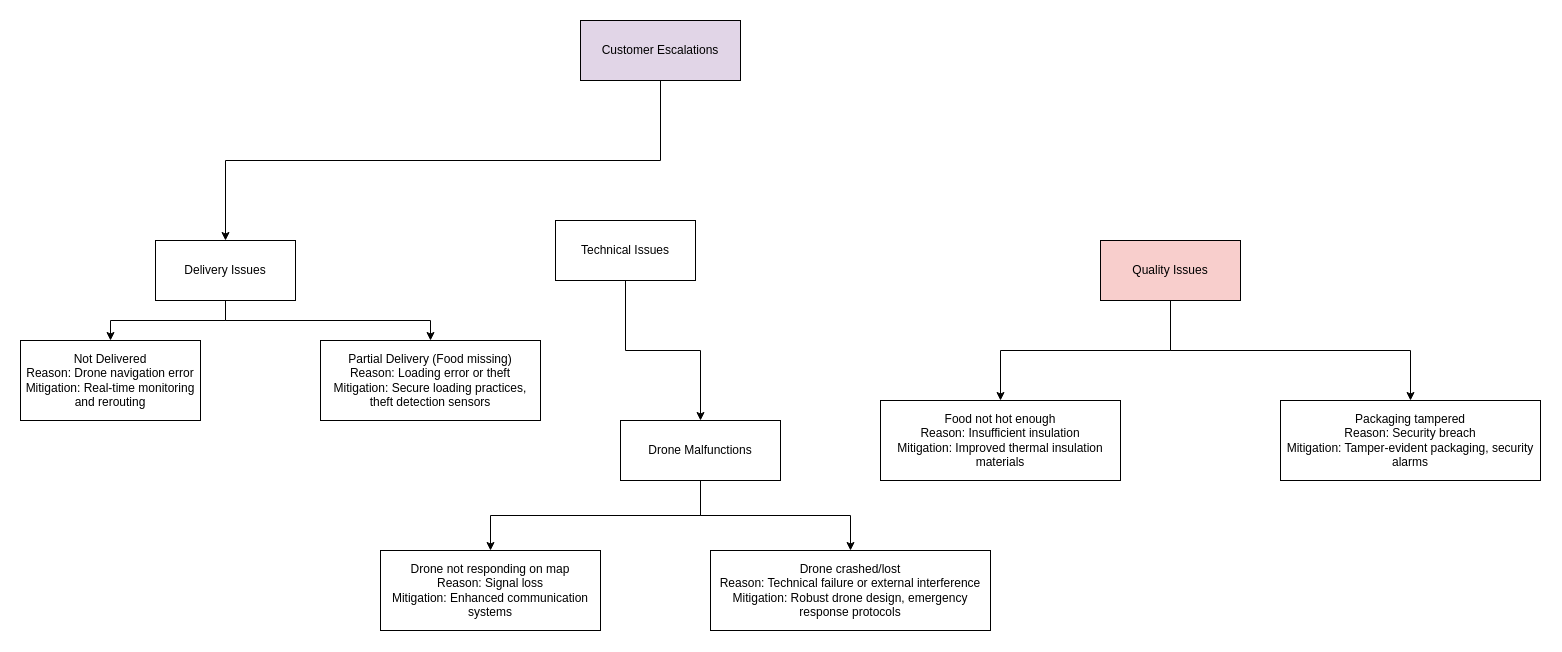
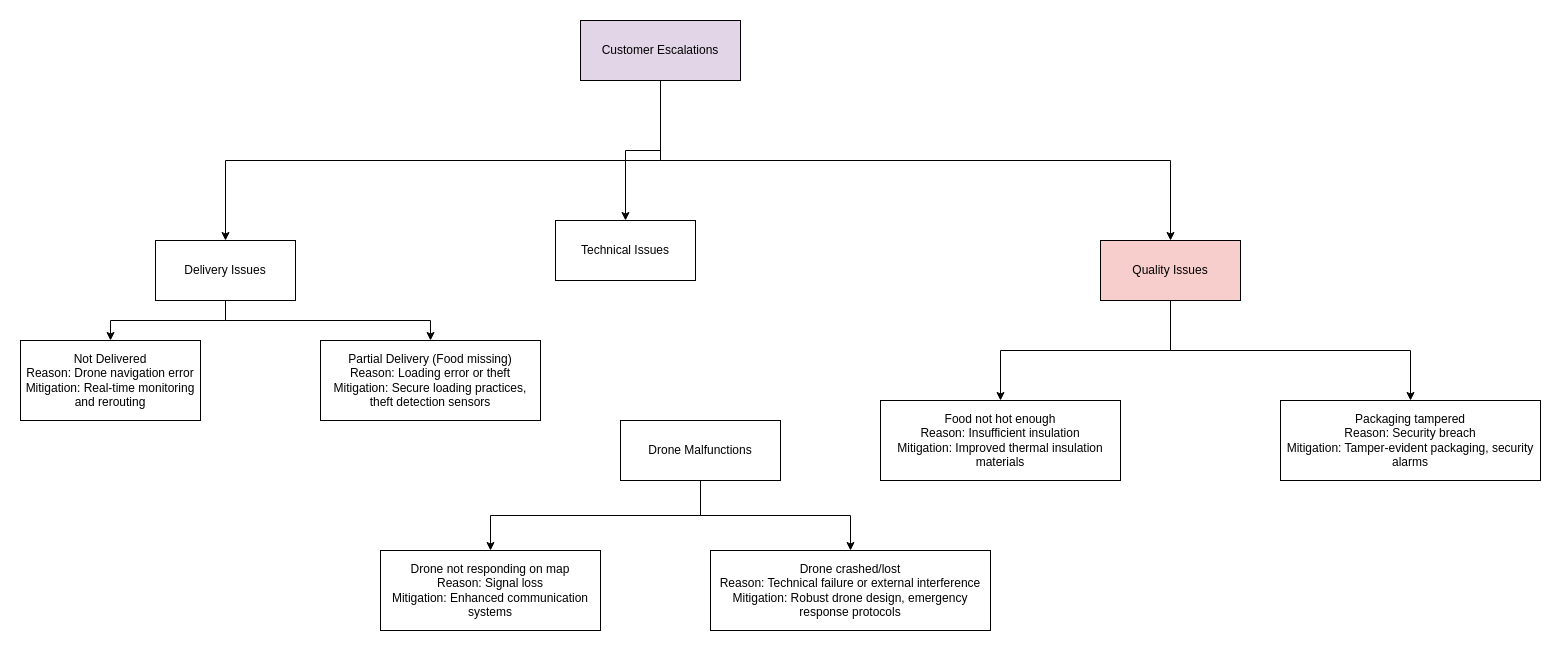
  <mxCell id="0" />
  <mxCell id="1" parent="0" />
  <mxCell id="2" style="edgeStyle=orthogonalEdgeStyle;rounded=0;orthogonalLoop=1;jettySize=auto;html=1;exitX=0.5;exitY=1;exitDx=0;exitDy=0;" edge="1" parent="1" source="5" target="14"><mxGeometry relative="1" as="geometry" /></mxCell>
+ <mxCell id="3" style="edgeStyle=orthogonalEdgeStyle;rounded=0;orthogonalLoop=1;jettySize=auto;html=1;exitX=0.5;exitY=1;exitDx=0;exitDy=0;" edge="1" parent="1" source="5" target="11"><mxGeometry relative="1" as="geometry" /></mxCell>
+ <mxCell id="4" style="edgeStyle=orthogonalEdgeStyle;rounded=0;orthogonalLoop=1;jettySize=auto;html=1;exitX=0.5;exitY=1;exitDx=0;exitDy=0;" edge="1" parent="1" source="5" target="9"><mxGeometry relative="1" as="geometry" /></mxCell>
  <mxCell id="5" value="Customer Escalations" style="rounded=0;whiteSpace=wrap;html=1;align=center;fillColor=#e1d5e7;" vertex="1" parent="1"><mxGeometry x="580" y="20" width="160" height="60" as="geometry" /></mxCell>
  <mxCell id="6" value="Drone not responding on map&#10;Reason: Signal loss&#10;Mitigation: Enhanced communication systems" style="rounded=0;whiteSpace=wrap;html=1;" vertex="1" parent="1"><mxGeometry x="380" y="550" width="220" height="80" as="geometry" /></mxCell>
  <mxCell id="7" style="edgeStyle=orthogonalEdgeStyle;rounded=0;orthogonalLoop=1;jettySize=auto;html=1;entryX=0.5;entryY=0;entryDx=0;entryDy=0;" edge="1" parent="1" source="9" target="21"><mxGeometry relative="1" as="geometry" /></mxCell>
  <mxCell id="8" style="edgeStyle=orthogonalEdgeStyle;rounded=0;orthogonalLoop=1;jettySize=auto;html=1;exitX=0.5;exitY=1;exitDx=0;exitDy=0;entryX=0.5;entryY=0;entryDx=0;entryDy=0;" edge="1" parent="1" source="9" target="22"><mxGeometry relative="1" as="geometry" /></mxCell>
  <mxCell id="9" value="Quality Issues" style="rounded=0;whiteSpace=wrap;html=1;fillColor=#f8cecc;" vertex="1" parent="1"><mxGeometry x="1100" y="240" width="140" height="60" as="geometry" /></mxCell>
- <mxCell id="10" style="edgeStyle=orthogonalEdgeStyle;rounded=0;orthogonalLoop=1;jettySize=auto;html=1;exitX=0.5;exitY=1;exitDx=0;exitDy=0;entryX=0.5;entryY=0;entryDx=0;entryDy=0;" edge="1" parent="1" source="11" target="19"><mxGeometry relative="1" as="geometry" /></mxCell>
  <mxCell id="11" value="Technical Issues" style="rounded=0;whiteSpace=wrap;html=1;" vertex="1" parent="1"><mxGeometry x="555" y="220" width="140" height="60" as="geometry" /></mxCell>
  <mxCell id="12" style="edgeStyle=orthogonalEdgeStyle;rounded=0;orthogonalLoop=1;jettySize=auto;html=1;exitX=0.5;exitY=1;exitDx=0;exitDy=0;entryX=0.5;entryY=0;entryDx=0;entryDy=0;" edge="1" parent="1" source="14" target="15"><mxGeometry relative="1" as="geometry" /></mxCell>
  <mxCell id="13" style="edgeStyle=orthogonalEdgeStyle;rounded=0;orthogonalLoop=1;jettySize=auto;html=1;exitX=0.5;exitY=1;exitDx=0;exitDy=0;entryX=0.5;entryY=0;entryDx=0;entryDy=0;" edge="1" parent="1" source="14" target="16"><mxGeometry relative="1" as="geometry" /></mxCell>
  <mxCell id="14" value="Delivery Issues" style="rounded=0;whiteSpace=wrap;html=1;" vertex="1" parent="1"><mxGeometry x="155" y="240" width="140" height="60" as="geometry" /></mxCell>
  <mxCell id="15" value="Not Delivered&#10;Reason: Drone navigation error&#10;Mitigation: Real-time monitoring and rerouting" style="rounded=0;whiteSpace=wrap;html=1;" vertex="1" parent="1"><mxGeometry x="20" y="340" width="180" height="80" as="geometry" /></mxCell>
  <mxCell id="16" value="Partial Delivery (Food missing)&#10;Reason: Loading error or theft&#10;Mitigation: Secure loading practices, theft detection sensors" style="rounded=0;whiteSpace=wrap;html=1;" vertex="1" parent="1"><mxGeometry x="320" y="340" width="220" height="80" as="geometry" /></mxCell>
  <mxCell id="17" style="edgeStyle=orthogonalEdgeStyle;rounded=0;orthogonalLoop=1;jettySize=auto;html=1;exitX=0.5;exitY=1;exitDx=0;exitDy=0;entryX=0.5;entryY=0;entryDx=0;entryDy=0;" edge="1" parent="1" source="19" target="6"><mxGeometry relative="1" as="geometry" /></mxCell>
  <mxCell id="18" style="edgeStyle=orthogonalEdgeStyle;rounded=0;orthogonalLoop=1;jettySize=auto;html=1;exitX=0.5;exitY=1;exitDx=0;exitDy=0;" edge="1" parent="1" source="19" target="20"><mxGeometry relative="1" as="geometry" /></mxCell>
  <mxCell id="19" value="Drone Malfunctions" style="rounded=0;whiteSpace=wrap;html=1;" vertex="1" parent="1"><mxGeometry x="620" y="420" width="160" height="60" as="geometry" /></mxCell>
  <mxCell id="20" value="Drone crashed/lost&#10;Reason: Technical failure or external interference&#10;Mitigation: Robust drone design, emergency response protocols" style="rounded=0;whiteSpace=wrap;html=1;" vertex="1" parent="1"><mxGeometry x="710" y="550" width="280" height="80" as="geometry" /></mxCell>
  <mxCell id="21" value="Food not hot enough&#10;Reason: Insufficient insulation&#10;Mitigation: Improved thermal insulation materials" style="rounded=0;whiteSpace=wrap;html=1;" vertex="1" parent="1"><mxGeometry x="880" y="400" width="240" height="80" as="geometry" /></mxCell>
  <mxCell id="22" value="Packaging tampered&#10;Reason: Security breach&#10;Mitigation: Tamper-evident packaging, security alarms" style="rounded=0;whiteSpace=wrap;html=1;" vertex="1" parent="1"><mxGeometry x="1280" y="400" width="260" height="80" as="geometry" /></mxCell>
